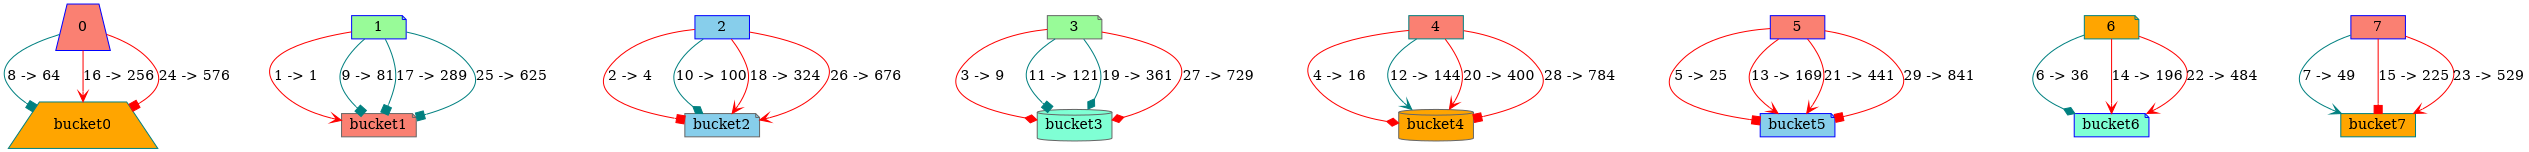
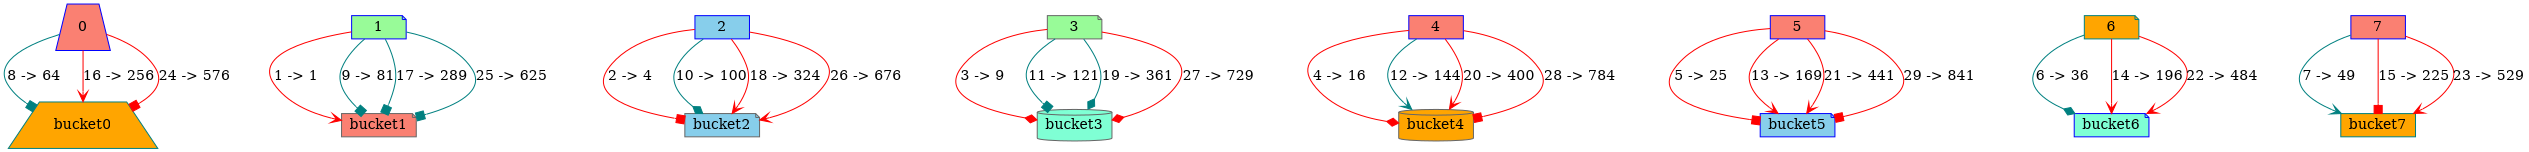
  digraph {
    node [color=blue fillcolor=salmon shape=note style=filled]
    edge [arrowhead=vee color=red]
    n1 [height=.1 label=0 shape=trapezium]
    bucket0 [color=teal fillcolor=orange height=.1 shape=trapezium]
    n3 [fillcolor=palegreen height=.1 label=1]
    bucket1 [color=gray40 height=.1]
    n5 [fillcolor=skyblue height=.1 label=2 shape=box]
    bucket2 [color=gray40 fillcolor=skyblue height=.1]
    n7 [color=gray40 fillcolor=palegreen height=.1 label=3]
    bucket3 [color=gray40 fillcolor=aquamarine height=.1 shape=cylinder]
-   n9 [color=teal height=.1 label=4 shape=box]
+   n9 [height=.1 label=4 shape=box]
    bucket4 [color=gray40 fillcolor=orange height=.1 shape=cylinder]
    n11 [height=.1 label=5 shape=box]
    bucket5 [fillcolor=skyblue height=.1]
    n13 [color=teal fillcolor=orange height=.1 label=6]
    bucket6 [fillcolor=aquamarine height=.1]
    n15 [height=.1 label=7 shape=box]
    bucket7 [color=teal fillcolor=orange height=.1 shape=box]
    n1 -> bucket0 [arrowhead=box color=teal label="8 -> 64"]
    n1 -> bucket0 [label="16 -> 256"]
    n1 -> bucket0 [arrowhead=box label="24 -> 576"]
    n3 -> bucket1 [label="1 -> 1"]
    n3 -> bucket1 [arrowhead=box color=teal label="9 -> 81"]
    n3 -> bucket1 [arrowhead=box color=teal label="17 -> 289"]
    n3 -> bucket1 [arrowhead=box color=teal label="25 -> 625"]
    n5 -> bucket2 [arrowhead=box label="2 -> 4"]
    n5 -> bucket2 [arrowhead=diamond color=teal label="10 -> 100"]
    n5 -> bucket2 [label="18 -> 324"]
    n5 -> bucket2 [label="26 -> 676"]
    n7 -> bucket3 [arrowhead=diamond label="3 -> 9"]
    n7 -> bucket3 [arrowhead=box color=teal label="11 -> 121"]
    n7 -> bucket3 [arrowhead=diamond color=teal label="19 -> 361"]
    n7 -> bucket3 [arrowhead=diamond label="27 -> 729"]
    n9 -> bucket4 [arrowhead=diamond label="4 -> 16"]
    n9 -> bucket4 [color=teal label="12 -> 144"]
    n9 -> bucket4 [label="20 -> 400"]
    n9 -> bucket4 [arrowhead=box label="28 -> 784"]
    n11 -> bucket5 [arrowhead=box label="5 -> 25"]
    n11 -> bucket5 [label="13 -> 169"]
    n11 -> bucket5 [label="21 -> 441"]
    n11 -> bucket5 [arrowhead=box label="29 -> 841"]
    n13 -> bucket6 [arrowhead=diamond color=teal label="6 -> 36"]
    n13 -> bucket6 [label="14 -> 196"]
    n13 -> bucket6 [label="22 -> 484"]
    n15 -> bucket7 [color=teal label="7 -> 49"]
    n15 -> bucket7 [arrowhead=box label="15 -> 225"]
    n15 -> bucket7 [label="23 -> 529"]
  }
